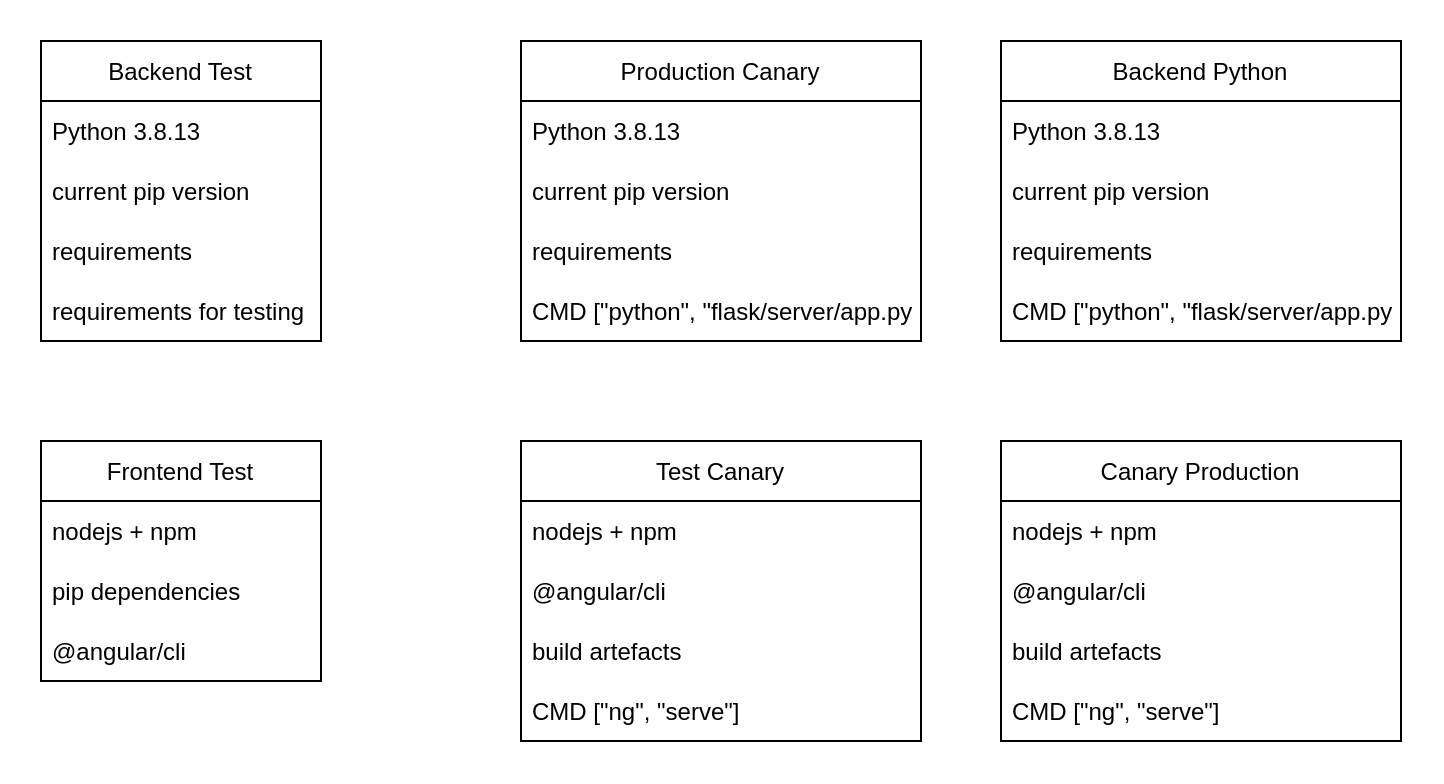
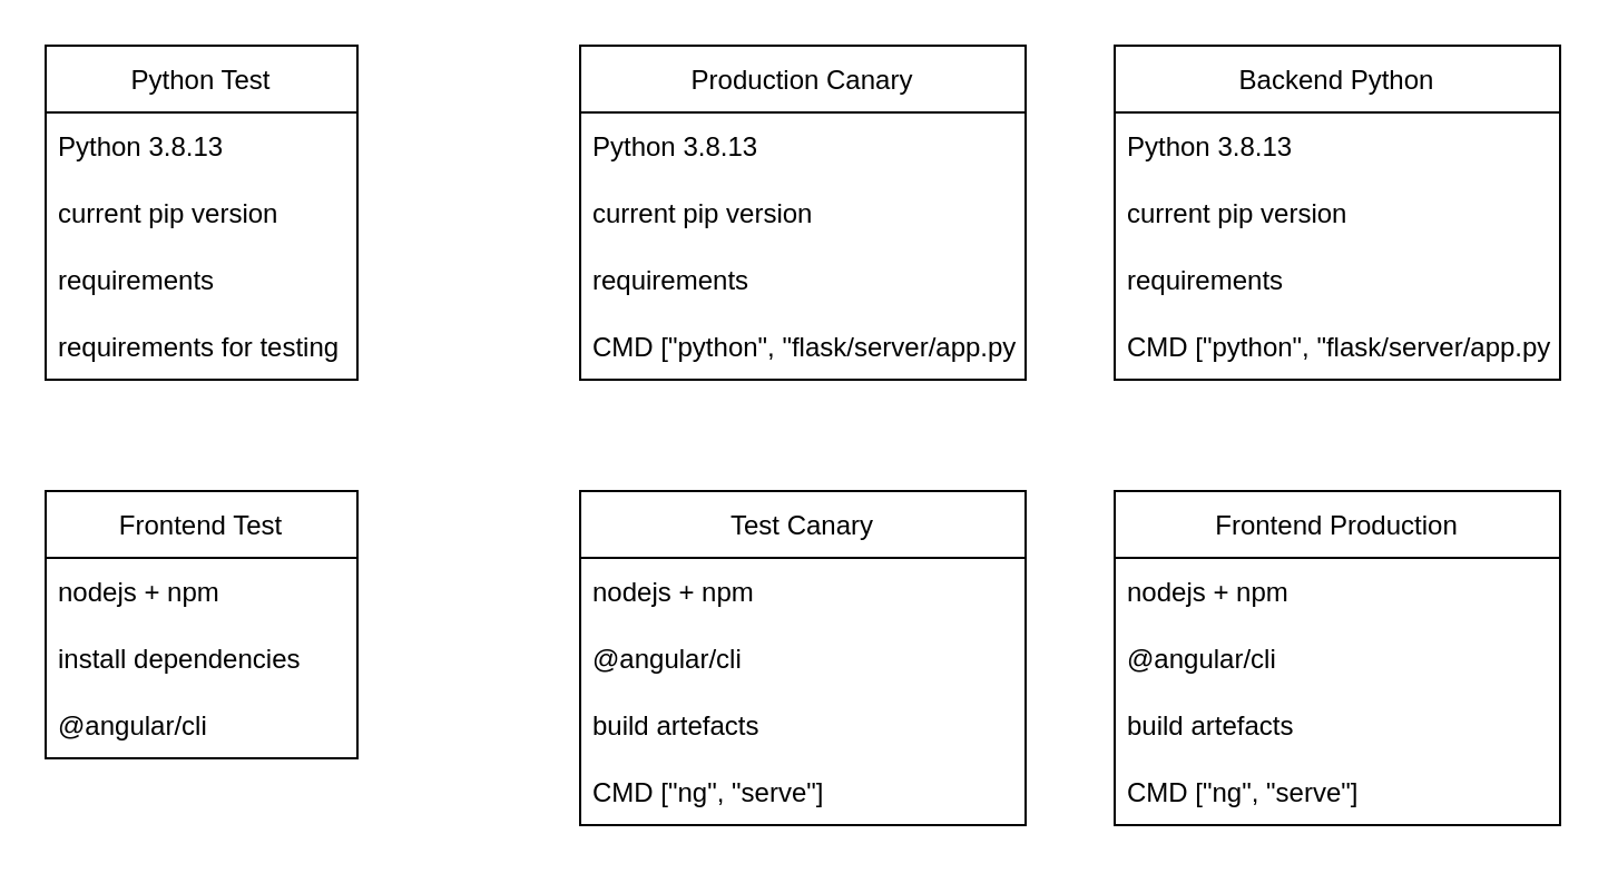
  <mxCell id="0" />
  <mxCell id="1" parent="0" />
- <mxCell id="2" value="Backend Test" style="swimlane;fontStyle=0;childLayout=stackLayout;horizontal=1;startSize=30;horizontalStack=0;resizeParent=1;resizeParentMax=0;resizeLast=0;collapsible=1;marginBottom=0;" vertex="1" parent="1"><mxGeometry x="20" y="20" width="140" height="150" as="geometry"><mxRectangle x="40" y="40" width="100" height="30" as="alternateBounds" /></mxGeometry></mxCell>
+ <mxCell id="2" value="Python Test" style="swimlane;fontStyle=0;childLayout=stackLayout;horizontal=1;startSize=30;horizontalStack=0;resizeParent=1;resizeParentMax=0;resizeLast=0;collapsible=1;marginBottom=0;" vertex="1" parent="1"><mxGeometry x="20" y="20" width="140" height="150" as="geometry"><mxRectangle x="40" y="40" width="100" height="30" as="alternateBounds" /></mxGeometry></mxCell>
  <mxCell id="3" value="Python 3.8.13" style="text;strokeColor=none;fillColor=none;align=left;verticalAlign=middle;spacingLeft=4;spacingRight=4;overflow=hidden;points=[[0,0.5],[1,0.5]];portConstraint=eastwest;rotatable=0;" vertex="1" parent="2"><mxGeometry y="30" width="140" height="30" as="geometry" /></mxCell>
  <mxCell id="4" value="current pip version" style="text;strokeColor=none;fillColor=none;align=left;verticalAlign=middle;spacingLeft=4;spacingRight=4;overflow=hidden;points=[[0,0.5],[1,0.5]];portConstraint=eastwest;rotatable=0;" vertex="1" parent="2"><mxGeometry y="60" width="140" height="30" as="geometry" /></mxCell>
  <mxCell id="5" value="requirements" style="text;strokeColor=none;fillColor=none;align=left;verticalAlign=middle;spacingLeft=4;spacingRight=4;overflow=hidden;points=[[0,0.5],[1,0.5]];portConstraint=eastwest;rotatable=0;" vertex="1" parent="2"><mxGeometry y="90" width="140" height="30" as="geometry" /></mxCell>
  <mxCell id="6" value="requirements for testing" style="text;strokeColor=none;fillColor=none;align=left;verticalAlign=middle;spacingLeft=4;spacingRight=4;overflow=hidden;points=[[0,0.5],[1,0.5]];portConstraint=eastwest;rotatable=0;" vertex="1" parent="2"><mxGeometry y="120" width="140" height="30" as="geometry" /></mxCell>
  <mxCell id="7" value="Frontend Test" style="swimlane;fontStyle=0;childLayout=stackLayout;horizontal=1;startSize=30;horizontalStack=0;resizeParent=1;resizeParentMax=0;resizeLast=0;collapsible=1;marginBottom=0;" vertex="1" parent="1"><mxGeometry x="20" y="220" width="140" height="120" as="geometry"><mxRectangle x="40" y="40" width="100" height="30" as="alternateBounds" /></mxGeometry></mxCell>
  <mxCell id="8" value="nodejs + npm" style="text;strokeColor=none;fillColor=none;align=left;verticalAlign=middle;spacingLeft=4;spacingRight=4;overflow=hidden;points=[[0,0.5],[1,0.5]];portConstraint=eastwest;rotatable=0;" vertex="1" parent="7"><mxGeometry y="30" width="140" height="30" as="geometry" /></mxCell>
- <mxCell id="9" value="pip dependencies" style="text;strokeColor=none;fillColor=none;align=left;verticalAlign=middle;spacingLeft=4;spacingRight=4;overflow=hidden;points=[[0,0.5],[1,0.5]];portConstraint=eastwest;rotatable=0;" vertex="1" parent="7"><mxGeometry y="60" width="140" height="30" as="geometry" /></mxCell>
+ <mxCell id="9" value="install dependencies" style="text;strokeColor=none;fillColor=none;align=left;verticalAlign=middle;spacingLeft=4;spacingRight=4;overflow=hidden;points=[[0,0.5],[1,0.5]];portConstraint=eastwest;rotatable=0;" vertex="1" parent="7"><mxGeometry y="60" width="140" height="30" as="geometry" /></mxCell>
  <mxCell id="10" value="@angular/cli" style="text;strokeColor=none;fillColor=none;align=left;verticalAlign=middle;spacingLeft=4;spacingRight=4;overflow=hidden;points=[[0,0.5],[1,0.5]];portConstraint=eastwest;rotatable=0;" vertex="1" parent="7"><mxGeometry y="90" width="140" height="30" as="geometry" /></mxCell>
  <mxCell id="11" value="Production Canary" style="swimlane;fontStyle=0;childLayout=stackLayout;horizontal=1;startSize=30;horizontalStack=0;resizeParent=1;resizeParentMax=0;resizeLast=0;collapsible=1;marginBottom=0;" vertex="1" parent="1"><mxGeometry x="260" y="20" width="200" height="150" as="geometry"><mxRectangle x="40" y="40" width="100" height="30" as="alternateBounds" /></mxGeometry></mxCell>
  <mxCell id="12" value="Python 3.8.13" style="text;strokeColor=none;fillColor=none;align=left;verticalAlign=middle;spacingLeft=4;spacingRight=4;overflow=hidden;points=[[0,0.5],[1,0.5]];portConstraint=eastwest;rotatable=0;" vertex="1" parent="11"><mxGeometry y="30" width="200" height="30" as="geometry" /></mxCell>
  <mxCell id="13" value="current pip version" style="text;strokeColor=none;fillColor=none;align=left;verticalAlign=middle;spacingLeft=4;spacingRight=4;overflow=hidden;points=[[0,0.5],[1,0.5]];portConstraint=eastwest;rotatable=0;" vertex="1" parent="11"><mxGeometry y="60" width="200" height="30" as="geometry" /></mxCell>
  <mxCell id="14" value="requirements" style="text;strokeColor=none;fillColor=none;align=left;verticalAlign=middle;spacingLeft=4;spacingRight=4;overflow=hidden;points=[[0,0.5],[1,0.5]];portConstraint=eastwest;rotatable=0;" vertex="1" parent="11"><mxGeometry y="90" width="200" height="30" as="geometry" /></mxCell>
  <mxCell id="15" value="CMD [&quot;python&quot;, &quot;flask/server/app.py&quot;" style="text;strokeColor=none;fillColor=none;align=left;verticalAlign=middle;spacingLeft=4;spacingRight=4;overflow=hidden;points=[[0,0.5],[1,0.5]];portConstraint=eastwest;rotatable=0;" vertex="1" parent="11"><mxGeometry y="120" width="200" height="30" as="geometry" /></mxCell>
  <mxCell id="16" value="Test Canary" style="swimlane;fontStyle=0;childLayout=stackLayout;horizontal=1;startSize=30;horizontalStack=0;resizeParent=1;resizeParentMax=0;resizeLast=0;collapsible=1;marginBottom=0;" vertex="1" parent="1"><mxGeometry x="260" y="220" width="200" height="150" as="geometry"><mxRectangle x="40" y="40" width="100" height="30" as="alternateBounds" /></mxGeometry></mxCell>
  <mxCell id="17" value="nodejs + npm" style="text;strokeColor=none;fillColor=none;align=left;verticalAlign=middle;spacingLeft=4;spacingRight=4;overflow=hidden;points=[[0,0.5],[1,0.5]];portConstraint=eastwest;rotatable=0;" vertex="1" parent="16"><mxGeometry y="30" width="200" height="30" as="geometry" /></mxCell>
  <mxCell id="18" value="@angular/cli" style="text;strokeColor=none;fillColor=none;align=left;verticalAlign=middle;spacingLeft=4;spacingRight=4;overflow=hidden;points=[[0,0.5],[1,0.5]];portConstraint=eastwest;rotatable=0;" vertex="1" parent="16"><mxGeometry y="60" width="200" height="30" as="geometry" /></mxCell>
  <mxCell id="19" value="build artefacts" style="text;strokeColor=none;fillColor=none;align=left;verticalAlign=middle;spacingLeft=4;spacingRight=4;overflow=hidden;points=[[0,0.5],[1,0.5]];portConstraint=eastwest;rotatable=0;" vertex="1" parent="16"><mxGeometry y="90" width="200" height="30" as="geometry" /></mxCell>
  <mxCell id="20" value="CMD [&quot;ng&quot;, &quot;serve&quot;]" style="text;strokeColor=none;fillColor=none;align=left;verticalAlign=middle;spacingLeft=4;spacingRight=4;overflow=hidden;points=[[0,0.5],[1,0.5]];portConstraint=eastwest;rotatable=0;" vertex="1" parent="16"><mxGeometry y="120" width="200" height="30" as="geometry" /></mxCell>
  <mxCell id="21" value="Backend Python" style="swimlane;fontStyle=0;childLayout=stackLayout;horizontal=1;startSize=30;horizontalStack=0;resizeParent=1;resizeParentMax=0;resizeLast=0;collapsible=1;marginBottom=0;" vertex="1" parent="1"><mxGeometry x="500" y="20" width="200" height="150" as="geometry"><mxRectangle x="40" y="40" width="100" height="30" as="alternateBounds" /></mxGeometry></mxCell>
  <mxCell id="22" value="Python 3.8.13" style="text;strokeColor=none;fillColor=none;align=left;verticalAlign=middle;spacingLeft=4;spacingRight=4;overflow=hidden;points=[[0,0.5],[1,0.5]];portConstraint=eastwest;rotatable=0;" vertex="1" parent="21"><mxGeometry y="30" width="200" height="30" as="geometry" /></mxCell>
  <mxCell id="23" value="current pip version" style="text;strokeColor=none;fillColor=none;align=left;verticalAlign=middle;spacingLeft=4;spacingRight=4;overflow=hidden;points=[[0,0.5],[1,0.5]];portConstraint=eastwest;rotatable=0;" vertex="1" parent="21"><mxGeometry y="60" width="200" height="30" as="geometry" /></mxCell>
  <mxCell id="24" value="requirements" style="text;strokeColor=none;fillColor=none;align=left;verticalAlign=middle;spacingLeft=4;spacingRight=4;overflow=hidden;points=[[0,0.5],[1,0.5]];portConstraint=eastwest;rotatable=0;" vertex="1" parent="21"><mxGeometry y="90" width="200" height="30" as="geometry" /></mxCell>
  <mxCell id="25" value="CMD [&quot;python&quot;, &quot;flask/server/app.py&quot;" style="text;strokeColor=none;fillColor=none;align=left;verticalAlign=middle;spacingLeft=4;spacingRight=4;overflow=hidden;points=[[0,0.5],[1,0.5]];portConstraint=eastwest;rotatable=0;" vertex="1" parent="21"><mxGeometry y="120" width="200" height="30" as="geometry" /></mxCell>
- <mxCell id="26" value="Canary Production" style="swimlane;fontStyle=0;childLayout=stackLayout;horizontal=1;startSize=30;horizontalStack=0;resizeParent=1;resizeParentMax=0;resizeLast=0;collapsible=1;marginBottom=0;" vertex="1" parent="1"><mxGeometry x="500" y="220" width="200" height="150" as="geometry"><mxRectangle x="40" y="40" width="100" height="30" as="alternateBounds" /></mxGeometry></mxCell>
+ <mxCell id="26" value="Frontend Production" style="swimlane;fontStyle=0;childLayout=stackLayout;horizontal=1;startSize=30;horizontalStack=0;resizeParent=1;resizeParentMax=0;resizeLast=0;collapsible=1;marginBottom=0;" vertex="1" parent="1"><mxGeometry x="500" y="220" width="200" height="150" as="geometry"><mxRectangle x="40" y="40" width="100" height="30" as="alternateBounds" /></mxGeometry></mxCell>
  <mxCell id="27" value="nodejs + npm" style="text;strokeColor=none;fillColor=none;align=left;verticalAlign=middle;spacingLeft=4;spacingRight=4;overflow=hidden;points=[[0,0.5],[1,0.5]];portConstraint=eastwest;rotatable=0;" vertex="1" parent="26"><mxGeometry y="30" width="200" height="30" as="geometry" /></mxCell>
  <mxCell id="28" value="@angular/cli" style="text;strokeColor=none;fillColor=none;align=left;verticalAlign=middle;spacingLeft=4;spacingRight=4;overflow=hidden;points=[[0,0.5],[1,0.5]];portConstraint=eastwest;rotatable=0;" vertex="1" parent="26"><mxGeometry y="60" width="200" height="30" as="geometry" /></mxCell>
  <mxCell id="29" value="build artefacts" style="text;strokeColor=none;fillColor=none;align=left;verticalAlign=middle;spacingLeft=4;spacingRight=4;overflow=hidden;points=[[0,0.5],[1,0.5]];portConstraint=eastwest;rotatable=0;" vertex="1" parent="26"><mxGeometry y="90" width="200" height="30" as="geometry" /></mxCell>
  <mxCell id="30" value="CMD [&quot;ng&quot;, &quot;serve&quot;]" style="text;strokeColor=none;fillColor=none;align=left;verticalAlign=middle;spacingLeft=4;spacingRight=4;overflow=hidden;points=[[0,0.5],[1,0.5]];portConstraint=eastwest;rotatable=0;" vertex="1" parent="26"><mxGeometry y="120" width="200" height="30" as="geometry" /></mxCell>
